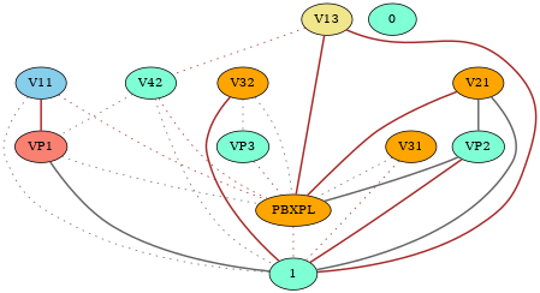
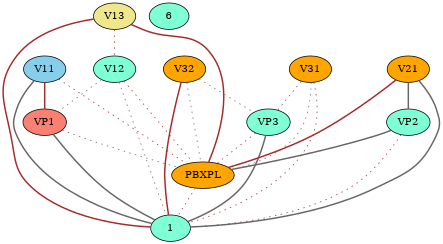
  graph {
    node [fillcolor=aquamarine style=filled]
    edge [color=brown style=dotted]
    V11 [fillcolor=skyblue]
    1
    VP1 [fillcolor=salmon]
    PBXPL [fillcolor=orange]
    VP2
-   0
+   0 [label=6]
    V32 [fillcolor=orange]
    VP3
-   V12 [label=V42]
+   V12
    V13 [fillcolor=khaki]
    V31 [fillcolor=orange]
    V21 [fillcolor=orange]
-   V11 -- 1 [color=gray40]
+   V11 -- 1 [color=gray40 style=bold]
    V11 -- VP1 [style=bold]
    V11 -- PBXPL
    VP1 -- 1 [color=gray40 style=bold]
    VP1 -- PBXPL [color=gray40]
    PBXPL -- 1
-   VP2 -- 1 [style=bold]
+   VP2 -- 1
    VP2 -- PBXPL [color=gray40 style=bold]
    V32 -- 1 [style=bold]
    V32 -- PBXPL [color=gray40]
    V32 -- VP3 [color=gray40]
+   VP3 -- 1 [color=gray40 style=bold]
    VP3 -- PBXPL
    V12 -- 1 [color=gray40]
    V12 -- VP1 [color=gray40]
    V12 -- PBXPL
    V13 -- 1 [style=bold]
    V13 -- PBXPL [style=bold]
    V13 -- V12
    V31 -- 1
    V31 -- PBXPL [color=gray40]
+   V31 -- VP3
    V21 -- 1 [color=gray40 style=bold]
    V21 -- PBXPL [style=bold]
    V21 -- VP2 [color=gray40 style=bold]
  }
